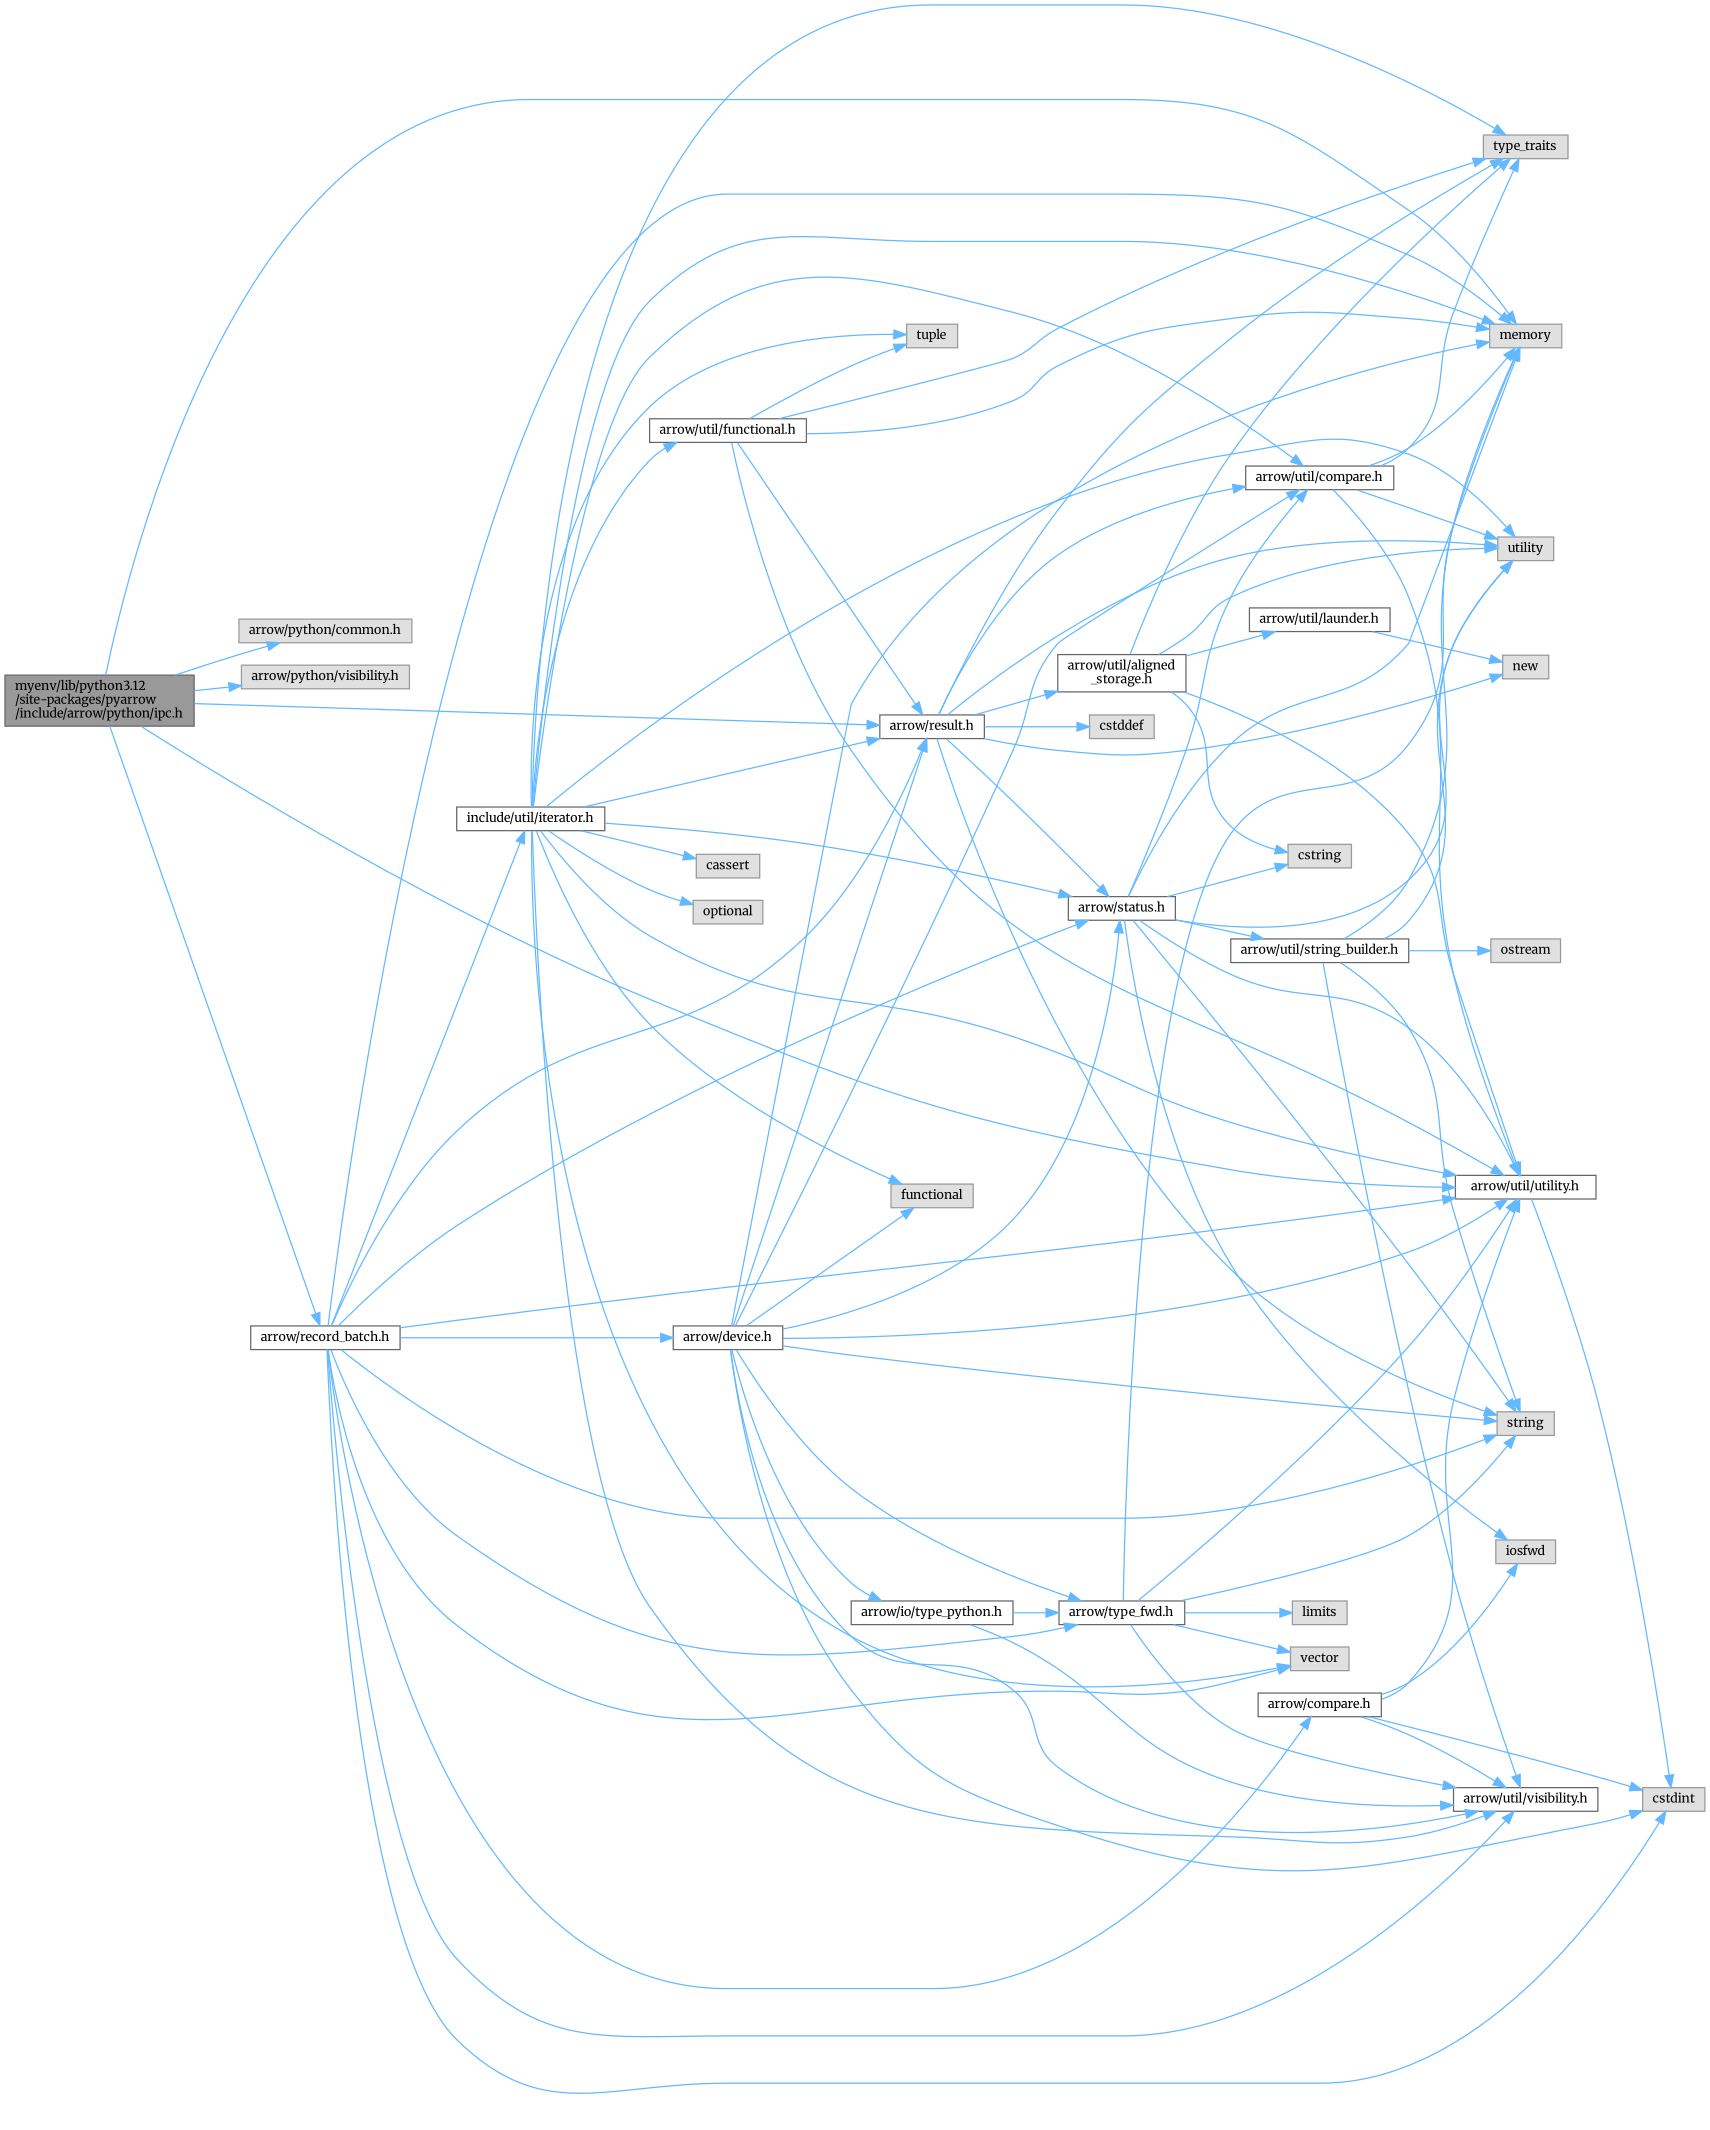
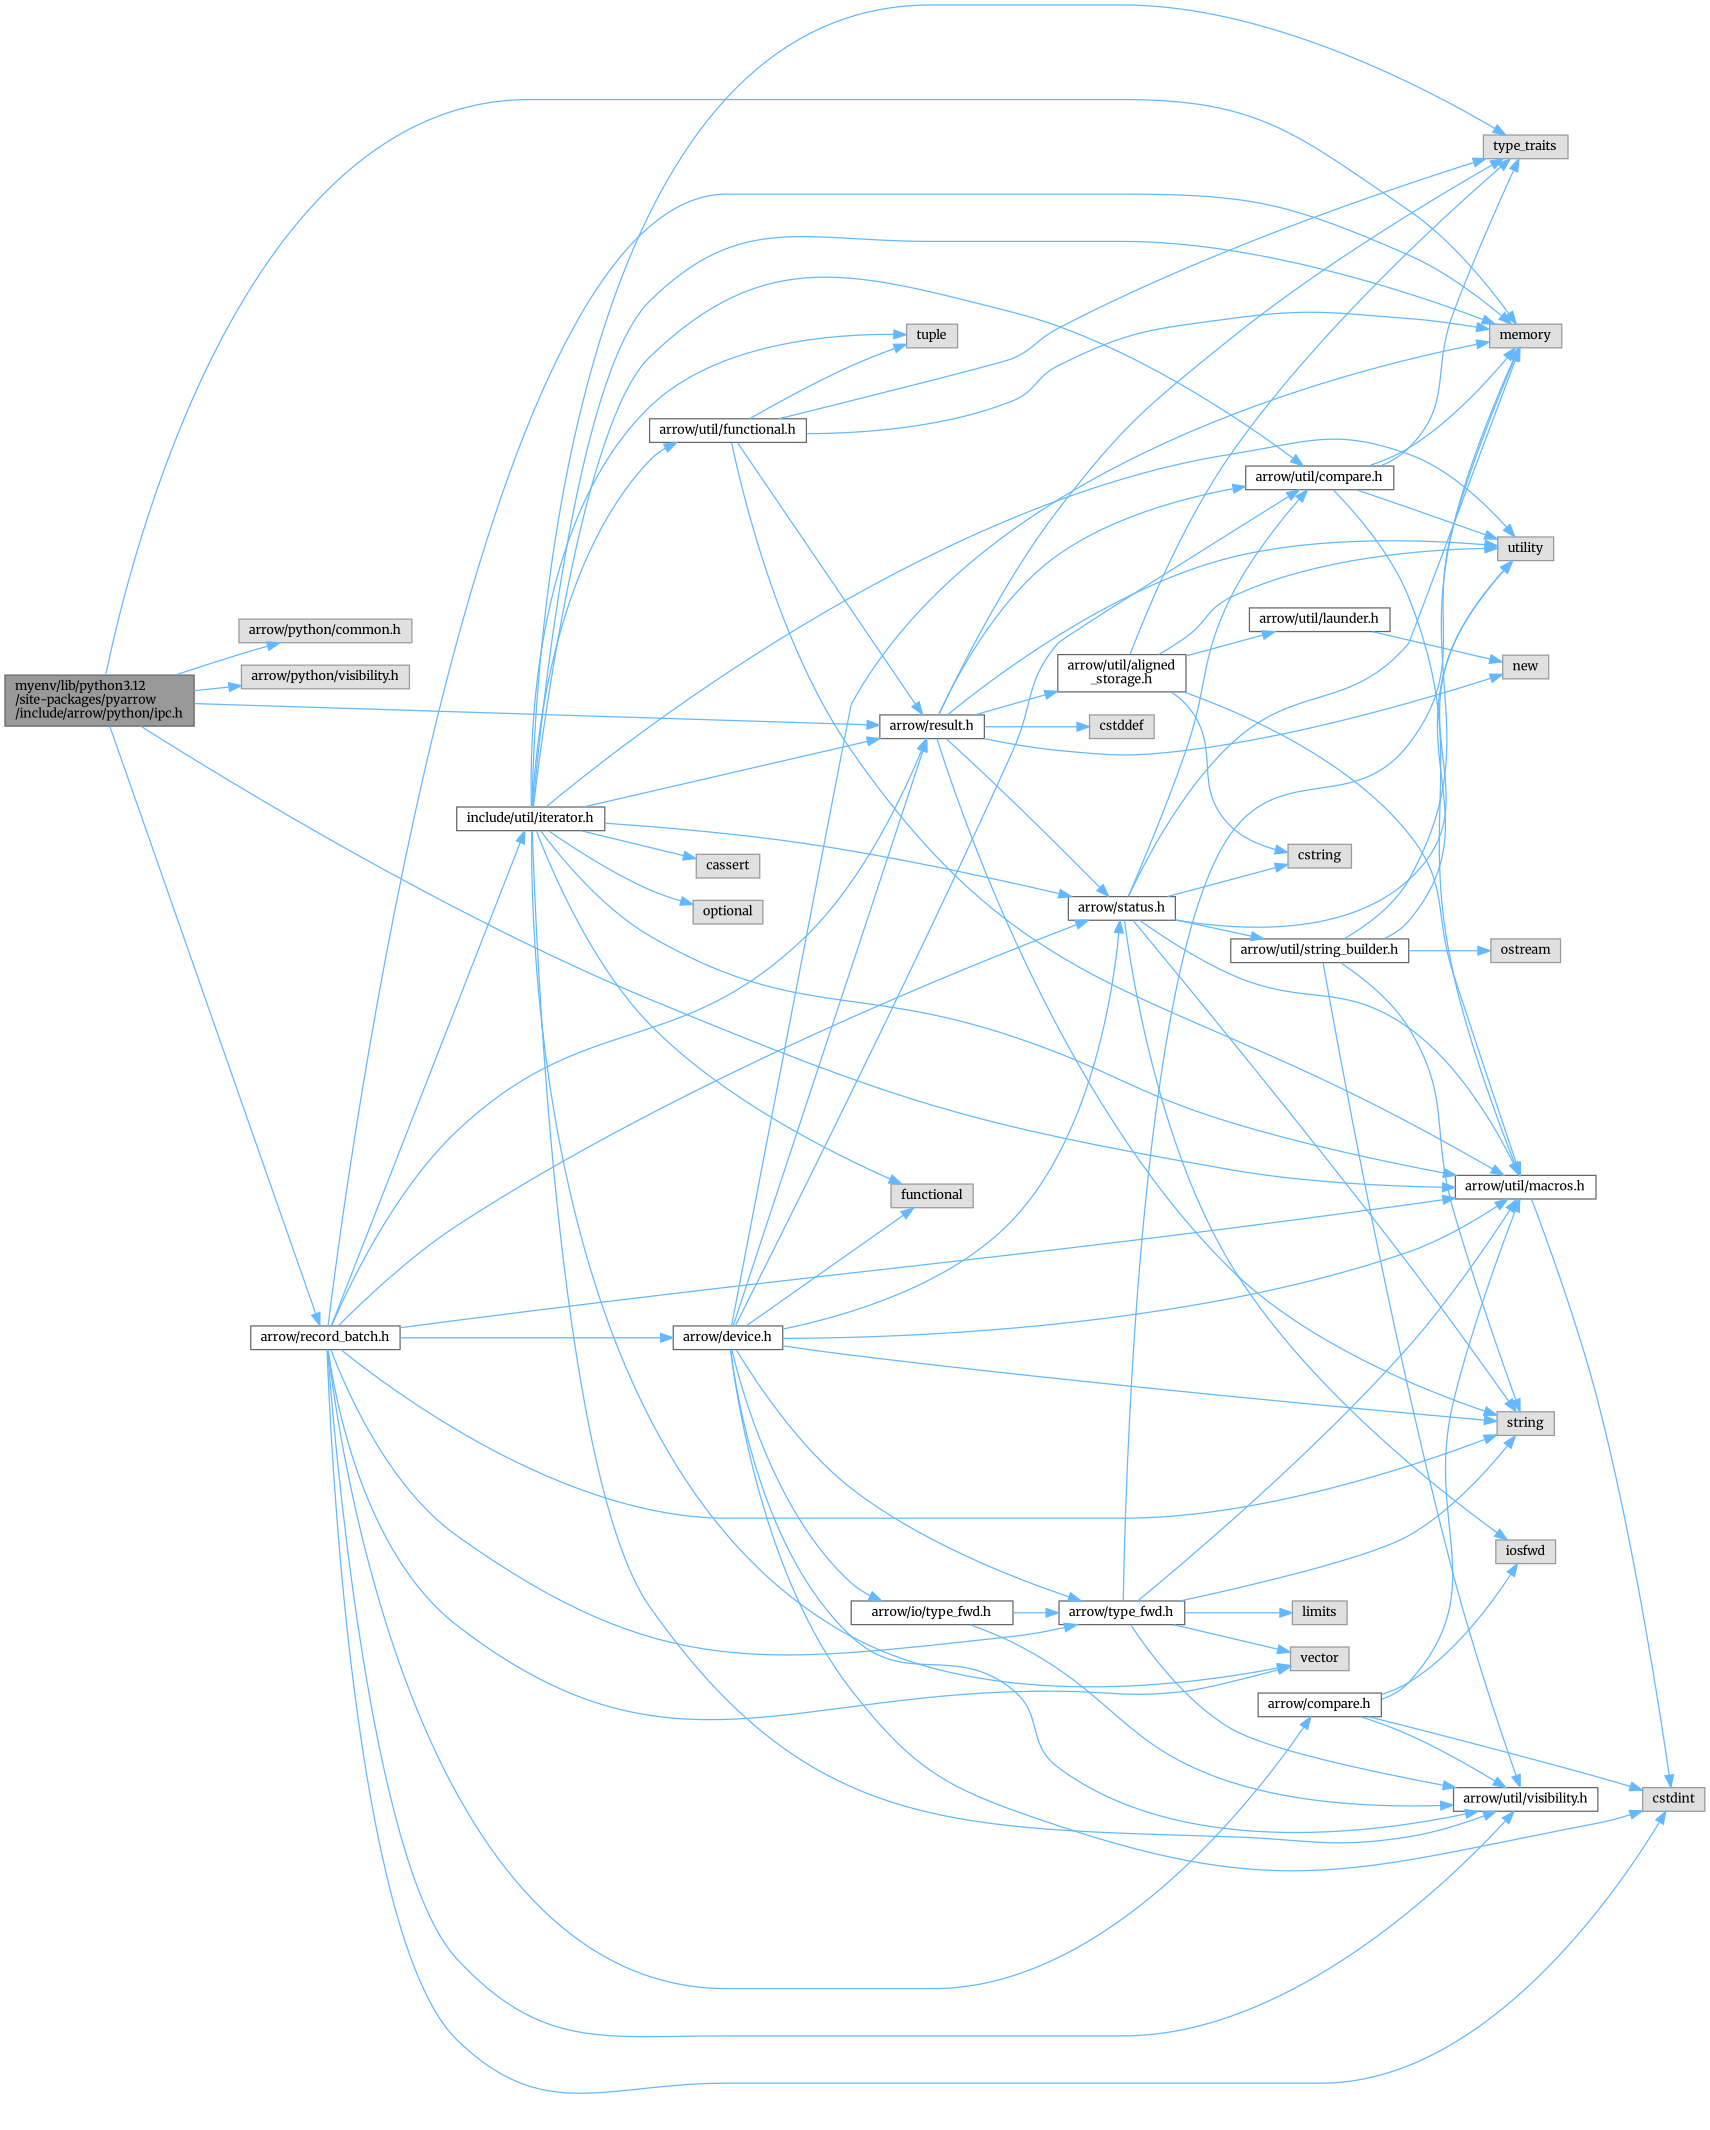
  digraph {
    fontname=Merriweather
    rankdir=LR
    node [color=grey60 fillcolor="#E0E0E0" fontname=Merriweather fontsize=10 shape=box style=filled]
    edge [color=steelblue1 fontname=Merriweather fontsize=10 labelfontname=Helvetica labelfontsize=10 style=solid]
    n1 [color=gray40 fillcolor=grey60 fontcolor=black height=0.2 label="myenv/lib/python3.12\l/site-packages/pyarrow\l/include/arrow/python/ipc.h" width=0.4]
    n2 [height=0.2 label=memory width=0.4]
    n3 [height=0.2 label="arrow/python/common.h" width=0.4]
    n4 [height=0.2 label="arrow/python/visibility.h" width=0.4]
    n5 [color=grey40 fillcolor=white height=0.2 label="arrow/record_batch.h" width=0.4]
-   n6 [color=grey40 fillcolor=white height=0.2 label="arrow/util/utility.h" width=0.4]
+   n6 [color=grey40 fillcolor=white height=0.2 label="arrow/util/macros.h" width=0.4]
    n7 [color=grey40 fillcolor=white height=0.2 label="arrow/result.h" width=0.4]
    n8 [height=0.2 label=cstdint width=0.4]
    n9 [height=0.2 label=string width=0.4]
    n10 [height=0.2 label=vector width=0.4]
    n11 [color=grey40 fillcolor=white height=0.2 label="arrow/compare.h" width=0.4]
    n12 [color=grey40 fillcolor=white height=0.2 label="arrow/util/visibility.h" width=0.4]
    n13 [color=grey40 fillcolor=white height=0.2 label="arrow/device.h" width=0.4]
    n14 [color=grey40 fillcolor=white height=0.2 label="arrow/type_fwd.h" width=0.4]
    n15 [color=grey40 fillcolor=white height=0.2 label="arrow/status.h" width=0.4]
    n16 [color=grey40 fillcolor=white height=0.2 label="include/util/iterator.h" width=0.4]
    n17 [color=grey40 fillcolor=white height=0.2 label="arrow/util/compare.h" width=0.4]
    n18 [height=0.2 label=cstddef width=0.4]
    n19 [height=0.2 label=new width=0.4]
    n20 [height=0.2 label=type_traits width=0.4]
    n21 [height=0.2 label=utility width=0.4]
    n22 [color=grey40 fillcolor=white height=0.2 label="arrow/util/aligned\l_storage.h" width=0.4]
    n23 [height=0.2 label=iosfwd width=0.4]
    n24 [height=0.2 label=functional width=0.4]
-   n25 [color=grey40 fillcolor=white height=0.2 label="arrow/io/type_python.h" width=0.4]
+   n25 [color=grey40 fillcolor=white height=0.2 label="arrow/io/type_fwd.h" width=0.4]
    n26 [height=0.2 label=limits width=0.4]
    n27 [height=0.2 label=cstring width=0.4]
    n28 [color=grey40 fillcolor=white height=0.2 label="arrow/util/string_builder.h" width=0.4]
    n29 [height=0.2 label=cassert width=0.4]
    n30 [height=0.2 label=optional width=0.4]
    n31 [height=0.2 label=tuple width=0.4]
    n32 [color=grey40 fillcolor=white height=0.2 label="arrow/util/functional.h" width=0.4]
    n33 [color=grey40 fillcolor=white height=0.2 label="arrow/util/launder.h" width=0.4]
    n34 [height=0.2 label=ostream width=0.4]
    n1 -> n2
    n1 -> n3
    n1 -> n4
    n1 -> n5
    n1 -> n6
    n1 -> n7
    n5 -> n2
    n5 -> n6
    n5 -> n7
    n5 -> n8
    n5 -> n9
    n5 -> n10
    n5 -> n11
    n5 -> n12
    n5 -> n13
    n5 -> n14
    n5 -> n15
    n5 -> n16
    n6 -> n8
    n7 -> n9
    n7 -> n15
    n7 -> n17
    n7 -> n18
    n7 -> n19
    n7 -> n20
    n7 -> n21
    n7 -> n22
    n11 -> n6
    n11 -> n8
    n11 -> n12
    n11 -> n23
    n13 -> n2
    n13 -> n6
    n13 -> n7
    n13 -> n8
    n13 -> n9
    n13 -> n12
    n13 -> n14
    n13 -> n15
    n13 -> n17
    n13 -> n24
    n13 -> n25
    n14 -> n2
    n14 -> n6
    n14 -> n9
    n14 -> n10
    n14 -> n12
    n14 -> n26
    n15 -> n2
    n15 -> n6
    n15 -> n9
    n15 -> n17
    n15 -> n21
    n15 -> n23
    n15 -> n27
    n15 -> n28
    n16 -> n2
    n16 -> n6
    n16 -> n7
    n16 -> n10
    n16 -> n12
    n16 -> n15
    n16 -> n17
    n16 -> n20
    n16 -> n21
    n16 -> n24
    n16 -> n29
    n16 -> n30
    n16 -> n31
    n16 -> n32
    n17 -> n2
    n17 -> n6
    n17 -> n20
    n17 -> n21
    n22 -> n6
    n22 -> n20
    n22 -> n21
    n22 -> n27
    n22 -> n33
    n25 -> n12
    n25 -> n14
    n28 -> n2
    n28 -> n9
    n28 -> n12
    n28 -> n21
    n28 -> n34
    n32 -> n2
    n32 -> n6
    n32 -> n7
    n32 -> n20
    n32 -> n31
    n33 -> n19
  }
